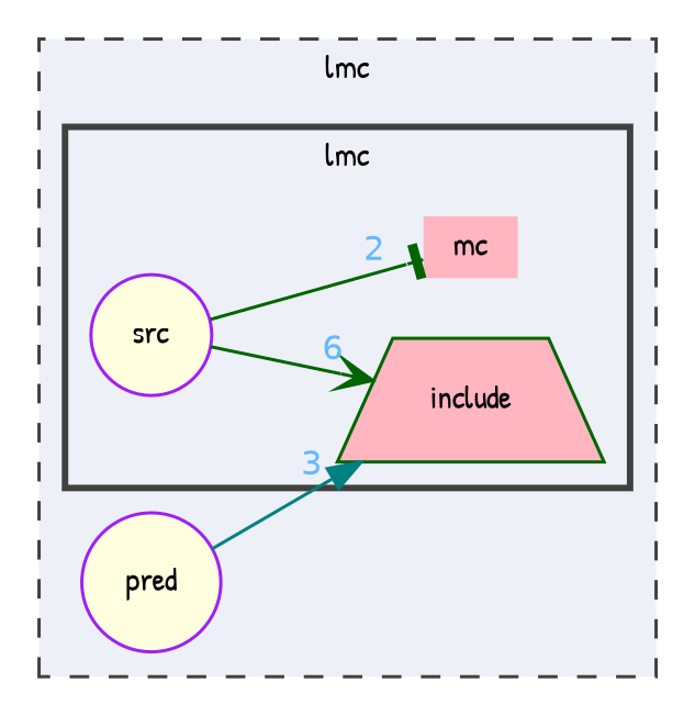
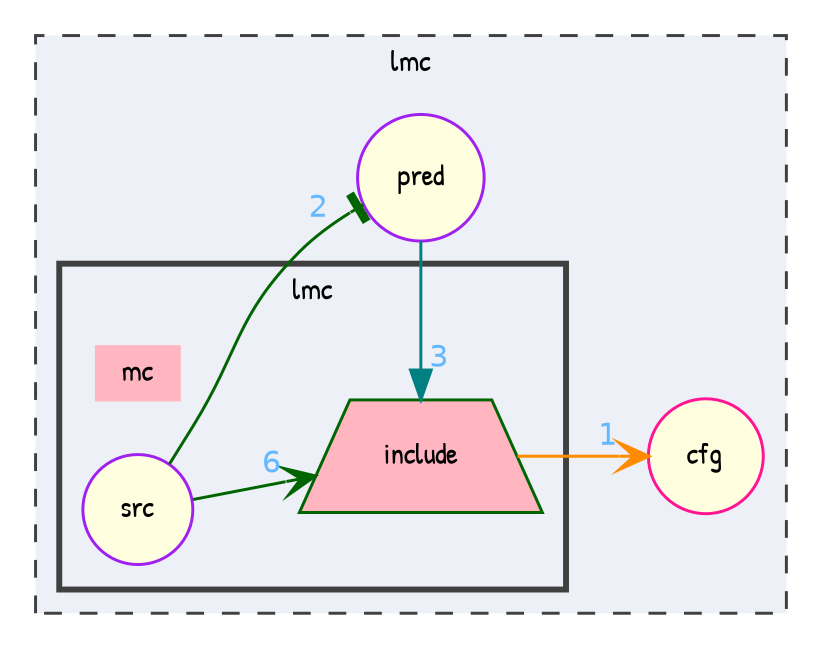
  digraph {
    compound=true
    fontname="Patrick Hand"
    rankdir=LR
    node [color=purple fillcolor=lightyellow fontname="Patrick Hand" fontsize=10 shape=circle style=filled]
    edge [arrowhead=vee color=darkgreen fontcolor=steelblue1 fontname="Patrick Hand" fontsize=10 labeldistance=1.5 labelfontname=Helvetica labelfontsize=10]
    n1 [fillcolor=lightpink height=0.2 label=mc shape=plaintext width=0.4]
    n2 [color=darkgreen fillcolor=lightpink height=0.2 label=include shape=trapezium width=0.4]
    n3 [height=0.2 label=src width=0.4]
    n4 [height=0.2 label=pred width=0.4]
+   n5 [color=deeppink height=0.2 label=cfg width=0.4]
    subgraph cluster_1 {
      bgcolor="#edf0f7"
      fontsize=10
      label=lmc
      pencolor=grey25
      style="filled,dashed"
      n4
+     n5
      subgraph cluster_2 {
        bgcolor="#edf0f7"
        fontsize=10
        label=lmc
        pencolor=grey25
        style="filled,bold"
        n1
        n2
        n3
      }
    }
+   n2 -> n5 [color=darkorange headlabel=1]
    n3 -> n2 [headlabel=6]
-   n3 -> n1 [arrowhead=tee headlabel=2]
+   n3 -> n4 [arrowhead=tee headlabel=2]
    n4 -> n2 [arrowhead=normal color=teal headlabel=3]
  }
